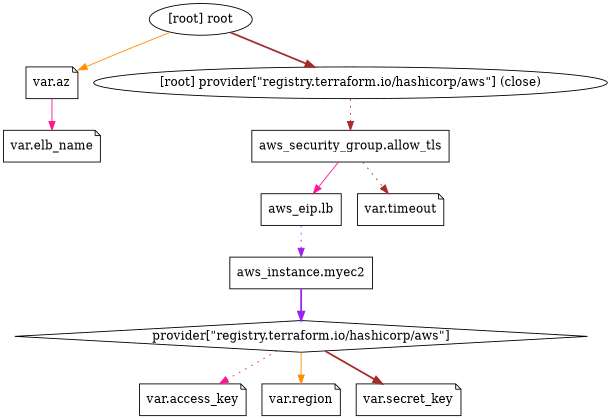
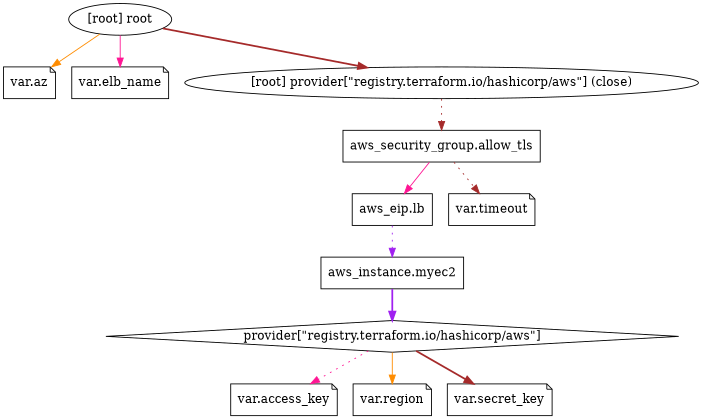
  digraph {
    compound=true
    newrank=true
    node [shape=note]
    edge [color=brown style=dotted]
    n1 [label="aws_eip.lb" shape=box]
    n2 [label="aws_instance.myec2" shape=box]
    n3 [label="provider[\"registry.terraform.io/hashicorp/aws\"]" shape=diamond]
    n4 [label="aws_security_group.allow_tls" shape=box]
    n5 [label="var.access_key"]
    n6 [label="var.region"]
    n7 [label="var.secret_key"]
    n8 [label="var.az"]
    n9 [label="var.elb_name"]
    n10 [label="var.timeout"]
    "[root] provider[\"registry.terraform.io/hashicorp/aws\"] (close)" [shape=""]
    "[root] root" [shape=""]
    subgraph sub_1 {
      n1
      n2
      n3
      n4
      n5
      n6
      n7
      n8
      n9
      n10
      "[root] provider[\"registry.terraform.io/hashicorp/aws\"] (close)"
      "[root] root"
    }
    n1 -> n2 [color=purple]
    n2 -> n3 [color=purple style=bold]
    n3 -> n5 [color=deeppink]
    n3 -> n6 [color=darkorange style=solid]
    n3 -> n7 [style=bold]
    n4 -> n1 [color=deeppink style=solid]
    n4 -> n10
    "[root] provider[\"registry.terraform.io/hashicorp/aws\"] (close)" -> n4
    "[root] root" -> n8 [color=darkorange style=solid]
-   n8 -> n9 [color=deeppink style=solid]
+   "[root] root" -> n9 [color=deeppink style=solid]
    "[root] root" -> "[root] provider[\"registry.terraform.io/hashicorp/aws\"] (close)" [style=bold]
  }
